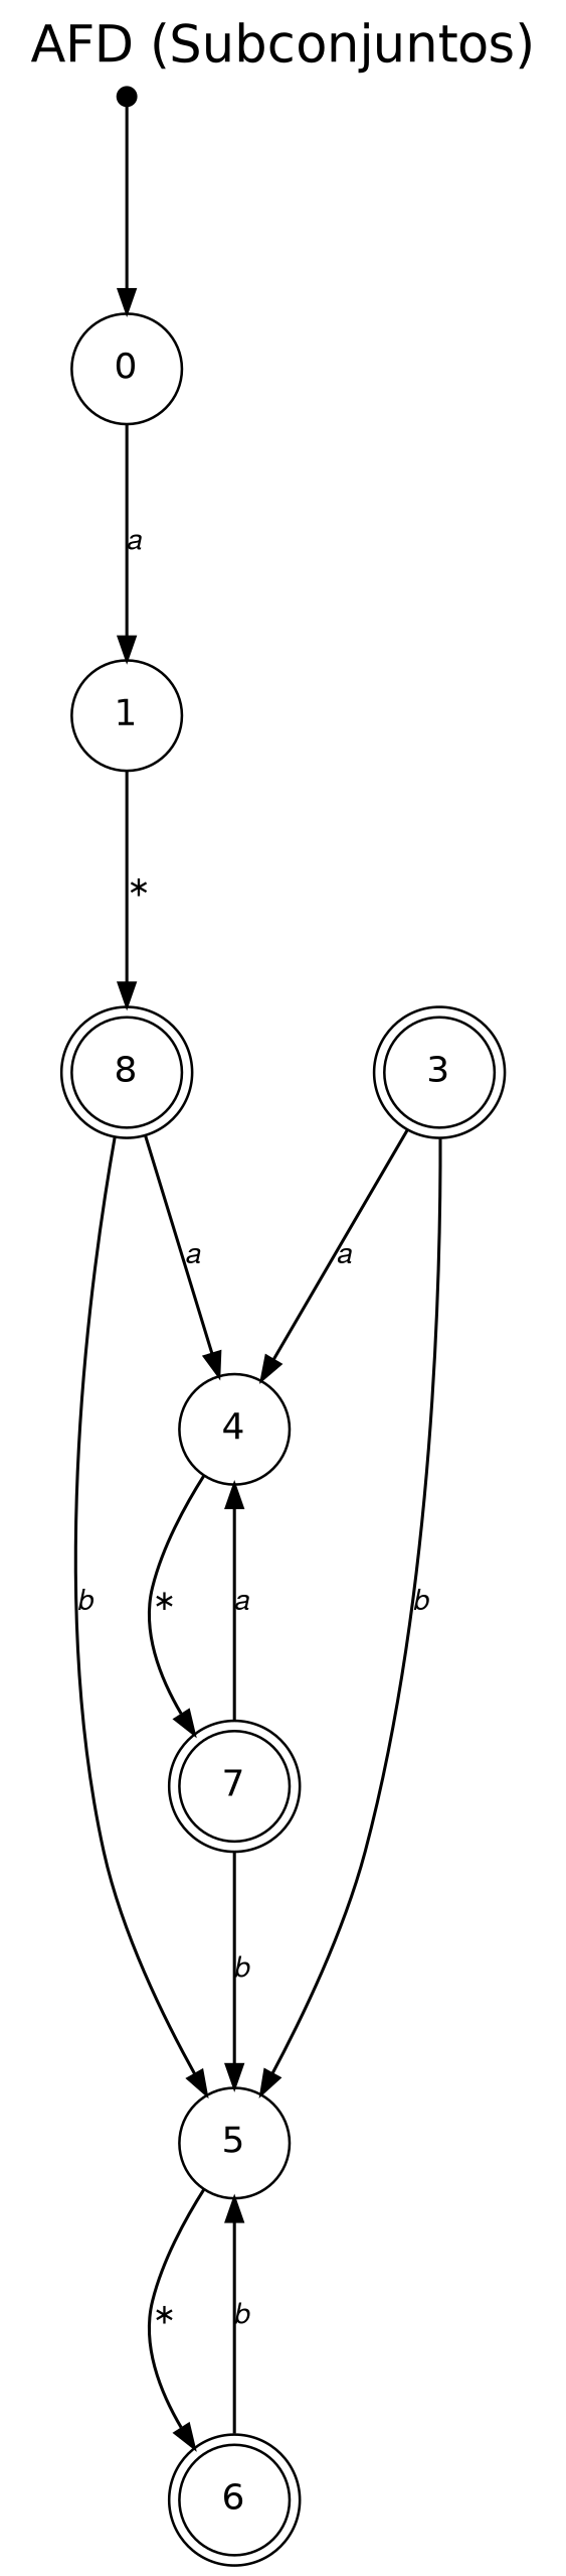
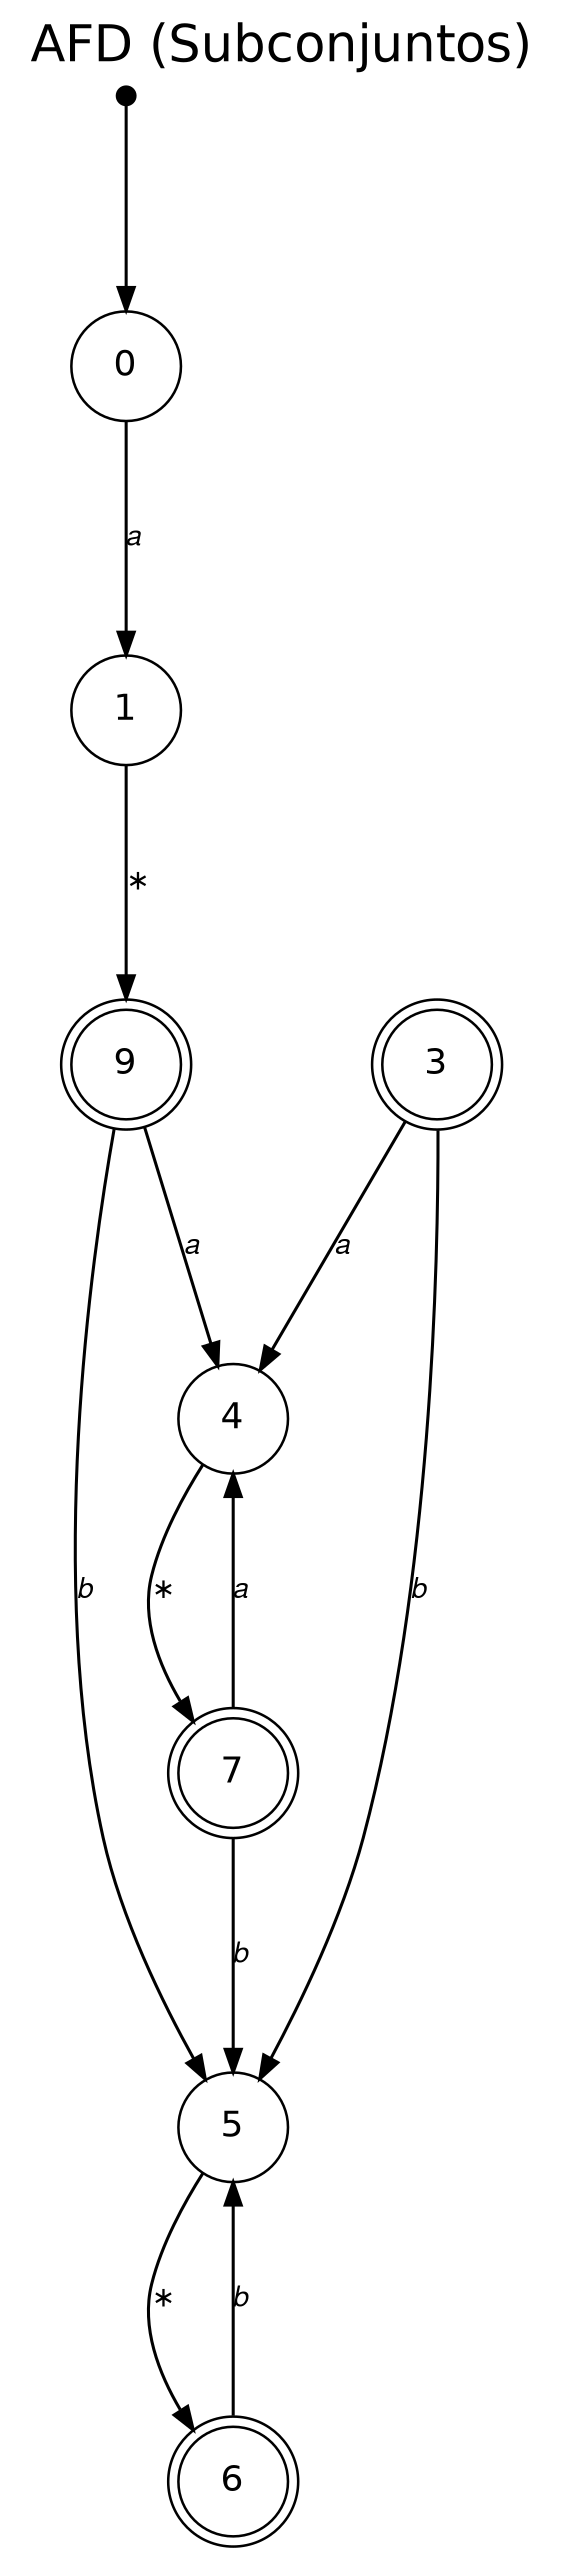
  digraph {
    concentrate=true
    fontname=Helvetica
    fontsize=20
    label="AFD (Subconjuntos)"
    labelloc=t
    nodesep=0.7
    rankdir=TB
    ranksep=1.1
    splines=true
    node [fontname=Helvetica shape=circle]
    edge [arrowsize=0.9 fontname=Helvetica fontsize=11 labeldistance=1.6 penwidth=1.2]
    __start [height=0.6 shape=point width=0.1]
    0 [height=0.6 width=0.6]
    1 [height=0.6 width=0.6]
-   8 [height=0.6 shape=doublecircle width=0.6]
+   8 [height=0.6 shape=doublecircle width=0.6 label=9]
    3 [height=0.6 shape=doublecircle width=0.6]
    4 [height=0.6 width=0.6]
    5 [height=0.6 width=0.6]
    7 [height=0.6 shape=doublecircle width=0.6]
    6 [height=0.6 shape=doublecircle width=0.6]
    __start -> 0
    0 -> 1 [label="𝑎"]
    1 -> 8 [label="∗"]
    8 -> 4 [label="𝑎"]
    8 -> 5 [label="𝑏"]
    3 -> 4 [label="𝑎"]
    3 -> 5 [label="𝑏"]
    4 -> 7 [label="∗"]
    5 -> 6 [label="∗"]
    7 -> 4 [label="𝑎"]
    7 -> 5 [label="𝑏"]
    6 -> 5 [label="𝑏"]
  }
